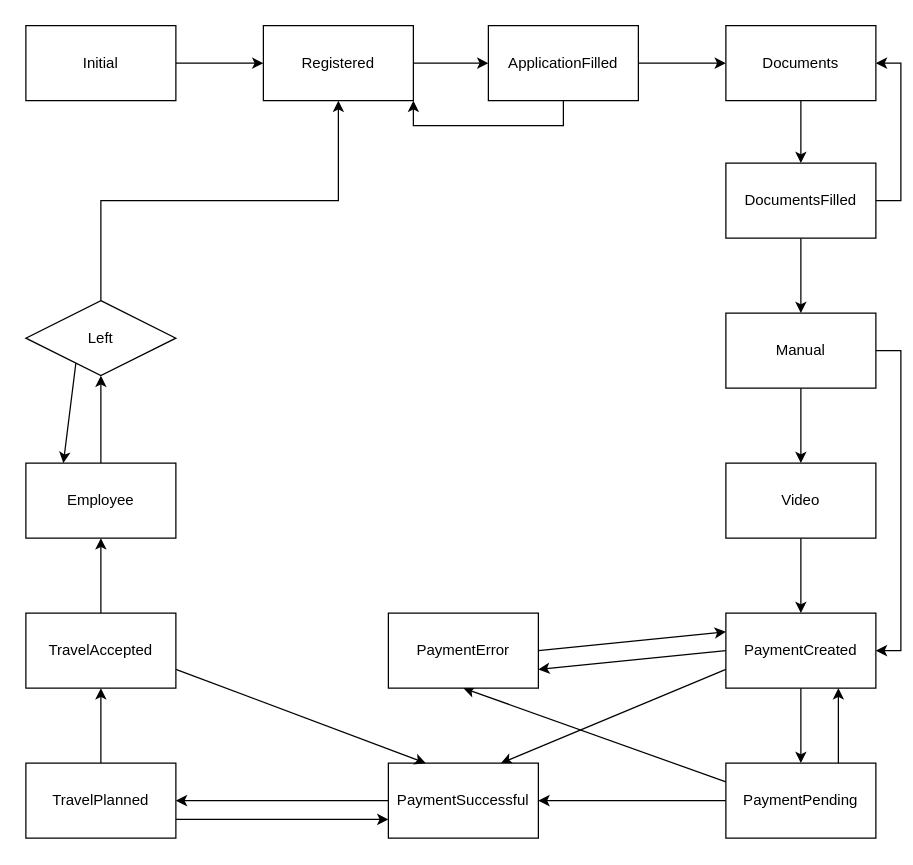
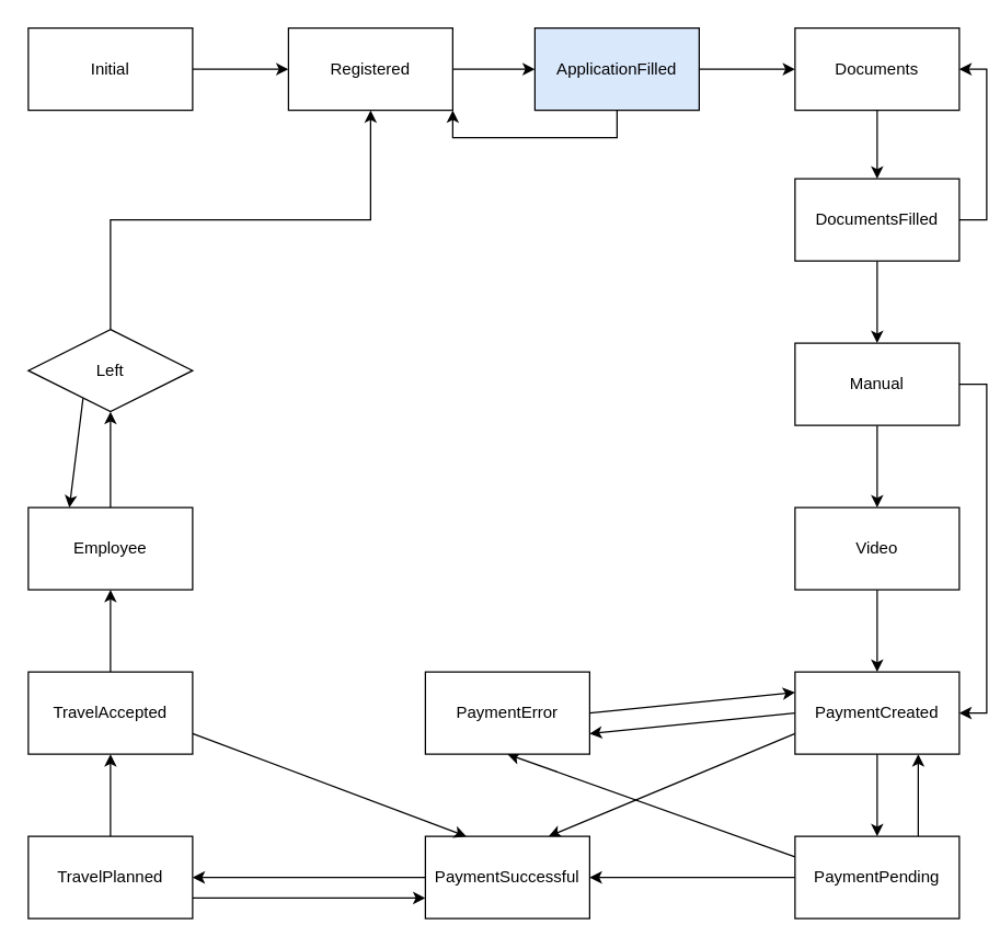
  <mxCell id="0" />
  <mxCell id="1" parent="0" />
  <mxCell id="2" value="" style="edgeStyle=orthogonalEdgeStyle;rounded=0;orthogonalLoop=1;jettySize=auto;html=1;" edge="1" parent="1" source="3" target="5"><mxGeometry relative="1" as="geometry" /></mxCell>
  <mxCell id="3" value="Initial" style="rounded=0;whiteSpace=wrap;html=1;" vertex="1" parent="1"><mxGeometry x="20" y="20" width="120" height="60" as="geometry" /></mxCell>
  <mxCell id="4" value="" style="edgeStyle=orthogonalEdgeStyle;rounded=0;orthogonalLoop=1;jettySize=auto;html=1;startArrow=none;startFill=0;" edge="1" parent="1" source="5" target="8"><mxGeometry relative="1" as="geometry"><Array as="points"><mxPoint x="360" y="50" /><mxPoint x="360" y="50" /></Array></mxGeometry></mxCell>
  <mxCell id="5" value="Registered" style="rounded=0;whiteSpace=wrap;html=1;" vertex="1" parent="1"><mxGeometry x="210" y="20" width="120" height="60" as="geometry" /></mxCell>
  <mxCell id="6" value="" style="edgeStyle=orthogonalEdgeStyle;rounded=0;orthogonalLoop=1;jettySize=auto;html=1;" edge="1" parent="1" source="8" target="10"><mxGeometry relative="1" as="geometry" /></mxCell>
  <mxCell id="7" style="edgeStyle=orthogonalEdgeStyle;rounded=0;orthogonalLoop=1;jettySize=auto;html=1;exitX=0.5;exitY=1;exitDx=0;exitDy=0;entryX=1;entryY=1;entryDx=0;entryDy=0;startArrow=none;startFill=0;" edge="1" parent="1" source="8" target="5"><mxGeometry relative="1" as="geometry" /></mxCell>
- <mxCell id="8" value="ApplicationFilled" style="rounded=0;whiteSpace=wrap;html=1;" vertex="1" parent="1"><mxGeometry x="390" y="20" width="120" height="60" as="geometry" /></mxCell>
+ <mxCell id="8" value="ApplicationFilled" style="rounded=0;whiteSpace=wrap;html=1;fillColor=#dae8fc;" vertex="1" parent="1"><mxGeometry x="390" y="20" width="120" height="60" as="geometry" /></mxCell>
  <mxCell id="9" value="" style="edgeStyle=orthogonalEdgeStyle;rounded=0;orthogonalLoop=1;jettySize=auto;html=1;" edge="1" parent="1" source="10" target="13"><mxGeometry relative="1" as="geometry" /></mxCell>
  <mxCell id="10" value="Documents" style="rounded=0;whiteSpace=wrap;html=1;" vertex="1" parent="1"><mxGeometry x="580" y="20" width="120" height="60" as="geometry" /></mxCell>
  <mxCell id="11" value="" style="edgeStyle=orthogonalEdgeStyle;rounded=0;orthogonalLoop=1;jettySize=auto;html=1;" edge="1" parent="1" source="13" target="16"><mxGeometry relative="1" as="geometry" /></mxCell>
  <mxCell id="12" style="edgeStyle=orthogonalEdgeStyle;rounded=0;orthogonalLoop=1;jettySize=auto;html=1;exitX=1;exitY=0.5;exitDx=0;exitDy=0;entryX=1;entryY=0.5;entryDx=0;entryDy=0;startArrow=none;startFill=0;" edge="1" parent="1" source="13" target="10"><mxGeometry relative="1" as="geometry" /></mxCell>
  <mxCell id="13" value="DocumentsFilled" style="rounded=0;whiteSpace=wrap;html=1;" vertex="1" parent="1"><mxGeometry x="580" y="130" width="120" height="60" as="geometry" /></mxCell>
  <mxCell id="14" value="" style="edgeStyle=orthogonalEdgeStyle;rounded=0;orthogonalLoop=1;jettySize=auto;html=1;entryX=0.5;entryY=0;entryDx=0;entryDy=0;" edge="1" parent="1" source="16" target="18"><mxGeometry relative="1" as="geometry"><mxPoint x="640" y="390" as="targetPoint" /></mxGeometry></mxCell>
  <mxCell id="15" style="edgeStyle=orthogonalEdgeStyle;rounded=0;orthogonalLoop=1;jettySize=auto;html=1;exitX=1;exitY=0.5;exitDx=0;exitDy=0;entryX=1;entryY=0.5;entryDx=0;entryDy=0;startArrow=none;startFill=0;" edge="1" parent="1" source="16" target="22"><mxGeometry relative="1" as="geometry" /></mxCell>
  <mxCell id="16" value="Manual" style="rounded=0;whiteSpace=wrap;html=1;" vertex="1" parent="1"><mxGeometry x="580" y="250" width="120" height="60" as="geometry" /></mxCell>
  <mxCell id="17" value="" style="edgeStyle=orthogonalEdgeStyle;rounded=0;orthogonalLoop=1;jettySize=auto;html=1;" edge="1" parent="1" source="18" target="22"><mxGeometry relative="1" as="geometry" /></mxCell>
  <mxCell id="18" value="Video" style="rounded=0;whiteSpace=wrap;html=1;" vertex="1" parent="1"><mxGeometry x="580" y="370" width="120" height="60" as="geometry" /></mxCell>
  <mxCell id="19" value="" style="edgeStyle=orthogonalEdgeStyle;rounded=0;orthogonalLoop=1;jettySize=auto;html=1;" edge="1" parent="1" source="22" target="26"><mxGeometry relative="1" as="geometry" /></mxCell>
  <mxCell id="20" style="rounded=0;orthogonalLoop=1;jettySize=auto;html=1;exitX=0;exitY=0.75;exitDx=0;exitDy=0;entryX=0.75;entryY=0;entryDx=0;entryDy=0;startArrow=none;startFill=0;" edge="1" parent="1" source="22" target="28"><mxGeometry relative="1" as="geometry" /></mxCell>
  <mxCell id="21" style="rounded=0;orthogonalLoop=1;jettySize=auto;html=1;exitX=0;exitY=0.5;exitDx=0;exitDy=0;entryX=1;entryY=0.75;entryDx=0;entryDy=0;startArrow=none;startFill=0;" edge="1" parent="1" source="22" target="30"><mxGeometry relative="1" as="geometry" /></mxCell>
  <mxCell id="22" value="PaymentCreated" style="rounded=0;whiteSpace=wrap;html=1;" vertex="1" parent="1"><mxGeometry x="580" y="490" width="120" height="60" as="geometry" /></mxCell>
  <mxCell id="23" value="" style="edgeStyle=orthogonalEdgeStyle;rounded=0;orthogonalLoop=1;jettySize=auto;html=1;" edge="1" parent="1" source="26" target="28"><mxGeometry relative="1" as="geometry" /></mxCell>
  <mxCell id="24" style="edgeStyle=orthogonalEdgeStyle;rounded=0;orthogonalLoop=1;jettySize=auto;html=1;exitX=0.75;exitY=0;exitDx=0;exitDy=0;entryX=0.75;entryY=1;entryDx=0;entryDy=0;startArrow=none;startFill=0;" edge="1" parent="1" source="26" target="22"><mxGeometry relative="1" as="geometry" /></mxCell>
  <mxCell id="25" style="rounded=0;orthogonalLoop=1;jettySize=auto;html=1;exitX=0;exitY=0.25;exitDx=0;exitDy=0;entryX=0.5;entryY=1;entryDx=0;entryDy=0;startArrow=none;startFill=0;" edge="1" parent="1" source="26" target="30"><mxGeometry relative="1" as="geometry" /></mxCell>
  <mxCell id="26" value="PaymentPending" style="rounded=0;whiteSpace=wrap;html=1;" vertex="1" parent="1"><mxGeometry x="580" y="610" width="120" height="60" as="geometry" /></mxCell>
  <mxCell id="27" style="edgeStyle=orthogonalEdgeStyle;rounded=0;orthogonalLoop=1;jettySize=auto;html=1;exitX=0;exitY=0.5;exitDx=0;exitDy=0;entryX=1;entryY=0.5;entryDx=0;entryDy=0;startArrow=none;startFill=0;" edge="1" parent="1" source="28" target="33"><mxGeometry relative="1" as="geometry" /></mxCell>
  <mxCell id="28" value="PaymentSuccessful" style="rounded=0;whiteSpace=wrap;html=1;" vertex="1" parent="1"><mxGeometry x="310" y="610" width="120" height="60" as="geometry" /></mxCell>
  <mxCell id="29" style="rounded=0;orthogonalLoop=1;jettySize=auto;html=1;exitX=1;exitY=0.5;exitDx=0;exitDy=0;entryX=0;entryY=0.25;entryDx=0;entryDy=0;startArrow=none;startFill=0;" edge="1" parent="1" source="30" target="22"><mxGeometry relative="1" as="geometry" /></mxCell>
  <mxCell id="30" value="PaymentError" style="rounded=0;whiteSpace=wrap;html=1;" vertex="1" parent="1"><mxGeometry x="310" y="490" width="120" height="60" as="geometry" /></mxCell>
  <mxCell id="31" value="" style="edgeStyle=orthogonalEdgeStyle;rounded=0;orthogonalLoop=1;jettySize=auto;html=1;" edge="1" parent="1" source="33" target="36"><mxGeometry relative="1" as="geometry" /></mxCell>
  <mxCell id="32" style="edgeStyle=none;rounded=0;orthogonalLoop=1;jettySize=auto;html=1;exitX=1;exitY=0.75;exitDx=0;exitDy=0;entryX=0;entryY=0.75;entryDx=0;entryDy=0;startArrow=none;startFill=0;" edge="1" parent="1" source="33" target="28"><mxGeometry relative="1" as="geometry" /></mxCell>
  <mxCell id="33" value="TravelPlanned" style="rounded=0;whiteSpace=wrap;html=1;" vertex="1" parent="1"><mxGeometry x="20" y="610" width="120" height="60" as="geometry" /></mxCell>
  <mxCell id="34" value="" style="edgeStyle=orthogonalEdgeStyle;rounded=0;orthogonalLoop=1;jettySize=auto;html=1;" edge="1" parent="1" source="36" target="38"><mxGeometry relative="1" as="geometry" /></mxCell>
  <mxCell id="35" style="edgeStyle=none;rounded=0;orthogonalLoop=1;jettySize=auto;html=1;exitX=1;exitY=0.75;exitDx=0;exitDy=0;entryX=0.25;entryY=0;entryDx=0;entryDy=0;startArrow=none;startFill=0;" edge="1" parent="1" source="36" target="28"><mxGeometry relative="1" as="geometry" /></mxCell>
  <mxCell id="36" value="TravelAccepted" style="rounded=0;whiteSpace=wrap;html=1;" vertex="1" parent="1"><mxGeometry x="20" y="490" width="120" height="60" as="geometry" /></mxCell>
  <mxCell id="37" value="" style="edgeStyle=orthogonalEdgeStyle;rounded=0;orthogonalLoop=1;jettySize=auto;html=1;" edge="1" parent="1" source="38" target="41"><mxGeometry relative="1" as="geometry" /></mxCell>
  <mxCell id="38" value="Employee" style="rounded=0;whiteSpace=wrap;html=1;" vertex="1" parent="1"><mxGeometry x="20" y="370" width="120" height="60" as="geometry" /></mxCell>
  <mxCell id="39" style="edgeStyle=orthogonalEdgeStyle;rounded=0;orthogonalLoop=1;jettySize=auto;html=1;exitX=0.5;exitY=0;exitDx=0;exitDy=0;" edge="1" parent="1" source="41" target="5"><mxGeometry relative="1" as="geometry" /></mxCell>
  <mxCell id="40" style="edgeStyle=none;rounded=0;orthogonalLoop=1;jettySize=auto;html=1;exitX=0.25;exitY=1;exitDx=0;exitDy=0;entryX=0.25;entryY=0;entryDx=0;entryDy=0;startArrow=none;startFill=0;" edge="1" parent="1" source="41" target="38"><mxGeometry relative="1" as="geometry" /></mxCell>
  <mxCell id="41" value="Left" style="rhombus;whiteSpace=wrap;html=1;" vertex="1" parent="1"><mxGeometry x="20" y="240" width="120" height="60" as="geometry" /></mxCell>
